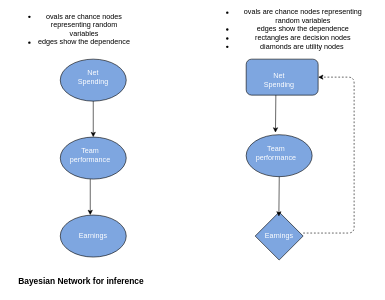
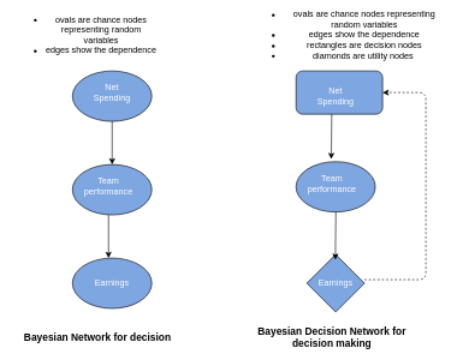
  <mxCell id="0" />
  <mxCell id="1" parent="0" />
  <mxCell id="2" value="" style="ellipse;whiteSpace=wrap;html=1;fillColor=#7EA6E0;" vertex="1" parent="1"><mxGeometry x="100" y="340" width="110" height="70" as="geometry" /></mxCell>
  <mxCell id="3" value="" style="ellipse;whiteSpace=wrap;html=1;fillColor=#7EA6E0;" vertex="1" parent="1"><mxGeometry x="100" y="210" width="110" height="70" as="geometry" /></mxCell>
  <mxCell id="4" value="" style="ellipse;whiteSpace=wrap;html=1;fillColor=#7EA6E0;" vertex="1" parent="1"><mxGeometry x="100" y="80" width="110" height="70" as="geometry" /></mxCell>
  <mxCell id="5" value="&lt;font color=&quot;#ffffff&quot;&gt;Net Spending&lt;/font&gt;" style="text;html=1;strokeColor=none;fillColor=none;align=center;verticalAlign=middle;whiteSpace=wrap;rounded=0;" vertex="1" parent="1"><mxGeometry x="135" y="100" width="40" height="20" as="geometry" /></mxCell>
  <mxCell id="6" value="&lt;font color=&quot;#ffffff&quot;&gt;Team performance&lt;/font&gt;" style="text;html=1;strokeColor=none;fillColor=none;align=center;verticalAlign=middle;whiteSpace=wrap;rounded=0;" vertex="1" parent="1"><mxGeometry x="130" y="230" width="40" height="20" as="geometry" /></mxCell>
  <mxCell id="7" value="&lt;font color=&quot;#ffffff&quot;&gt;Earnings&lt;/font&gt;" style="text;html=1;strokeColor=none;fillColor=none;align=center;verticalAlign=middle;whiteSpace=wrap;rounded=0;" vertex="1" parent="1"><mxGeometry x="135" y="365" width="40" height="20" as="geometry" /></mxCell>
  <mxCell id="8" value="" style="rounded=1;whiteSpace=wrap;html=1;fillColor=#7EA6E0;" vertex="1" parent="1"><mxGeometry x="410" y="80" width="120" height="60" as="geometry" /></mxCell>
  <mxCell id="9" value="" style="rhombus;whiteSpace=wrap;html=1;fillColor=#7EA6E0;" vertex="1" parent="1"><mxGeometry x="425" y="335" width="80" height="80" as="geometry" /></mxCell>
  <mxCell id="10" value="" style="ellipse;whiteSpace=wrap;html=1;fillColor=#7EA6E0;" vertex="1" parent="1"><mxGeometry x="410" y="206" width="110" height="70" as="geometry" /></mxCell>
  <mxCell id="11" value="&lt;font color=&quot;#ffffff&quot;&gt;Team performance&lt;/font&gt;" style="text;html=1;strokeColor=none;fillColor=none;align=center;verticalAlign=middle;whiteSpace=wrap;rounded=0;" vertex="1" parent="1"><mxGeometry x="440" y="226" width="40" height="20" as="geometry" /></mxCell>
  <mxCell id="12" value="&lt;font color=&quot;#ffffff&quot;&gt;Earnings&lt;/font&gt;" style="text;html=1;strokeColor=none;fillColor=none;align=center;verticalAlign=middle;whiteSpace=wrap;rounded=0;" vertex="1" parent="1"><mxGeometry x="445" y="365" width="40" height="20" as="geometry" /></mxCell>
  <mxCell id="13" value="&lt;font color=&quot;#ffffff&quot;&gt;Net Spending&lt;/font&gt;" style="text;html=1;strokeColor=none;fillColor=none;align=center;verticalAlign=middle;whiteSpace=wrap;rounded=0;" vertex="1" parent="1"><mxGeometry x="445" y="105" width="40" height="20" as="geometry" /></mxCell>
  <mxCell id="14" value="" style="endArrow=classic;html=1;entryX=0.5;entryY=0;entryDx=0;entryDy=0;exitX=0.5;exitY=1;exitDx=0;exitDy=0;" edge="1" parent="1" source="4" target="3"><mxGeometry width="50" height="50" relative="1" as="geometry"><mxPoint x="100" y="490" as="sourcePoint" /><mxPoint x="150" y="440" as="targetPoint" /></mxGeometry></mxCell>
  <mxCell id="15" value="" style="endArrow=classic;html=1;entryX=0.5;entryY=0;entryDx=0;entryDy=0;exitX=0.5;exitY=1;exitDx=0;exitDy=0;" edge="1" parent="1"><mxGeometry width="50" height="50" relative="1" as="geometry"><mxPoint x="150" y="280" as="sourcePoint" /><mxPoint x="150" y="340" as="targetPoint" /></mxGeometry></mxCell>
  <mxCell id="16" value="" style="endArrow=classic;html=1;entryX=0.444;entryY=-0.051;entryDx=0;entryDy=0;exitX=0.5;exitY=1;exitDx=0;exitDy=0;entryPerimeter=0;" edge="1" parent="1" target="10"><mxGeometry width="50" height="50" relative="1" as="geometry"><mxPoint x="459.5" y="140" as="sourcePoint" /><mxPoint x="459.5" y="200" as="targetPoint" /></mxGeometry></mxCell>
  <mxCell id="17" value="" style="endArrow=classic;html=1;entryX=0.444;entryY=-0.051;entryDx=0;entryDy=0;exitX=0.5;exitY=1;exitDx=0;exitDy=0;entryPerimeter=0;" edge="1" parent="1"><mxGeometry width="50" height="50" relative="1" as="geometry"><mxPoint x="465.16" y="276" as="sourcePoint" /><mxPoint x="464.5" y="342.43" as="targetPoint" /></mxGeometry></mxCell>
  <mxCell id="18" value="" style="endArrow=classic;html=1;entryX=1;entryY=0.5;entryDx=0;entryDy=0;dashed=1;" edge="1" parent="1" target="8"><mxGeometry width="50" height="50" relative="1" as="geometry"><mxPoint x="505" y="370" as="sourcePoint" /><mxPoint x="590" y="110" as="targetPoint" /><Array as="points"><mxPoint x="590" y="370" /><mxPoint x="590" y="110" /></Array></mxGeometry></mxCell>
  <mxCell id="19" value="&lt;ul&gt;&lt;li&gt;ovals are chance nodes representing random variables&lt;/li&gt;&lt;li&gt;edges show the dependence&lt;/li&gt;&lt;/ul&gt;" style="text;html=1;strokeColor=none;fillColor=none;align=center;verticalAlign=middle;whiteSpace=wrap;rounded=0;" vertex="1" parent="1"><mxGeometry x="20" y="20" width="200" height="20" as="geometry" /></mxCell>
  <mxCell id="20" value="&lt;ul&gt;&lt;li&gt;ovals are chance nodes representing random variables&lt;/li&gt;&lt;li&gt;edges show the dependence&lt;/li&gt;&lt;li&gt;rectangles are decision nodes&lt;/li&gt;&lt;li&gt;diamonds are utility nodes&amp;nbsp;&lt;/li&gt;&lt;/ul&gt;" style="text;html=1;strokeColor=none;fillColor=none;align=center;verticalAlign=middle;whiteSpace=wrap;rounded=0;" vertex="1" parent="1"><mxGeometry x="350" y="20" width="270" height="20" as="geometry" /></mxCell>
- <mxCell id="21" value="&lt;b&gt;&lt;font style=&quot;font-size: 14px&quot;&gt;Bayesian Network for inference&lt;/font&gt;&lt;/b&gt;" style="text;html=1;strokeColor=none;fillColor=none;align=center;verticalAlign=middle;whiteSpace=wrap;rounded=0;" vertex="1" parent="1"><mxGeometry x="20" y="440" width="230" height="20" as="geometry" /></mxCell>
+ <mxCell id="21" value="&lt;b&gt;&lt;font style=&quot;font-size: 14px&quot;&gt;Bayesian Network for decision&lt;/font&gt;&lt;/b&gt;" style="text;html=1;strokeColor=none;fillColor=none;align=center;verticalAlign=middle;whiteSpace=wrap;rounded=0;" vertex="1" parent="1"><mxGeometry x="20" y="440" width="230" height="20" as="geometry" /></mxCell>
+ <mxCell id="22" value="&lt;b&gt;&lt;font style=&quot;font-size: 14px&quot;&gt;Bayesian Decision Network for decision making&lt;/font&gt;&lt;/b&gt;" style="text;html=1;strokeColor=none;fillColor=none;align=center;verticalAlign=middle;whiteSpace=wrap;rounded=0;" vertex="1" parent="1"><mxGeometry x="345" y="440" width="230" height="20" as="geometry" /></mxCell>
